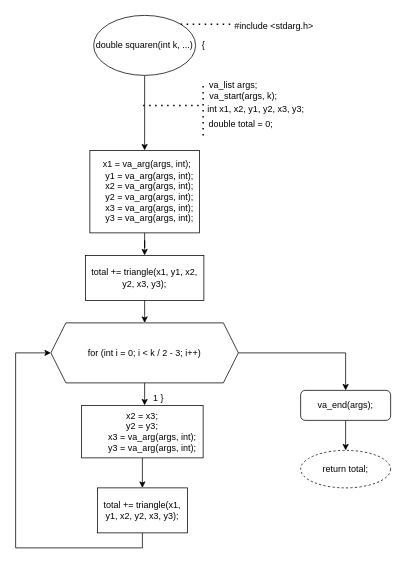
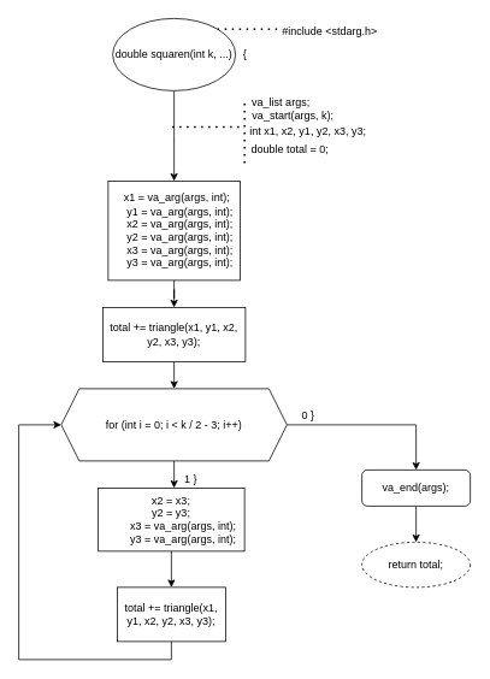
  <mxCell id="0" />
  <mxCell id="1" parent="0" />
  <mxCell id="2" style="edgeStyle=orthogonalEdgeStyle;rounded=0;orthogonalLoop=1;jettySize=auto;html=1;" edge="1" parent="1" source="3"><mxGeometry relative="1" as="geometry"><mxPoint x="192" y="200" as="targetPoint" /></mxGeometry></mxCell>
  <mxCell id="3" value="double squaren(int k, ...)" style="ellipse;whiteSpace=wrap;html=1;" vertex="1" parent="1"><mxGeometry x="124" y="20" width="136" height="80" as="geometry" /></mxCell>
  <mxCell id="4" value="{" style="text;html=1;align=center;verticalAlign=middle;resizable=0;points=[];autosize=1;" vertex="1" parent="1"><mxGeometry x="260" y="50" width="20" height="20" as="geometry" /></mxCell>
  <mxCell id="5" value="" style="endArrow=none;dashed=1;html=1;dashPattern=1 3;strokeWidth=2;" edge="1" parent="1"><mxGeometry width="50" height="50" relative="1" as="geometry"><mxPoint x="190" y="140" as="sourcePoint" /><mxPoint x="270" y="140" as="targetPoint" /></mxGeometry></mxCell>
  <mxCell id="6" value="" style="endArrow=none;dashed=1;html=1;dashPattern=1 3;strokeWidth=2;" edge="1" parent="1"><mxGeometry width="50" height="50" relative="1" as="geometry"><mxPoint x="270" y="180" as="sourcePoint" /><mxPoint x="270" y="110" as="targetPoint" /></mxGeometry></mxCell>
  <mxCell id="7" value="va_list args;&lt;br&gt;&amp;nbsp; &amp;nbsp; &amp;nbsp; &amp;nbsp; va_start(args, k);" style="text;html=1;align=center;verticalAlign=middle;resizable=0;points=[];autosize=1;" vertex="1" parent="1"><mxGeometry x="245" y="105" width="130" height="30" as="geometry" /></mxCell>
  <mxCell id="8" value="int x1, x2, y1, y2, x3, y3;" style="text;html=1;align=center;verticalAlign=middle;resizable=0;points=[];autosize=1;" vertex="1" parent="1"><mxGeometry x="270" y="135" width="140" height="20" as="geometry" /></mxCell>
  <mxCell id="9" value="double total = 0;" style="text;html=1;align=center;verticalAlign=middle;resizable=0;points=[];autosize=1;" vertex="1" parent="1"><mxGeometry x="270" y="155" width="100" height="20" as="geometry" /></mxCell>
  <mxCell id="10" style="edgeStyle=orthogonalEdgeStyle;rounded=0;orthogonalLoop=1;jettySize=auto;html=1;" edge="1" parent="1" source="11" target="14"><mxGeometry relative="1" as="geometry"><mxPoint x="192" y="330" as="targetPoint" /></mxGeometry></mxCell>
  <mxCell id="11" value="&lt;div&gt;&amp;nbsp; x1 = va_arg(args, int);&lt;/div&gt;&lt;div&gt;&amp;nbsp; &amp;nbsp; y1 = va_arg(args, int);&lt;/div&gt;&lt;div&gt;&amp;nbsp; &amp;nbsp; x2 = va_arg(args, int);&lt;/div&gt;&lt;div&gt;&amp;nbsp; &amp;nbsp; y2 = va_arg(args, int);&lt;/div&gt;&lt;div&gt;&amp;nbsp; &amp;nbsp; x3 = va_arg(args, int);&lt;/div&gt;&lt;div&gt;&amp;nbsp; &amp;nbsp; y3 = va_arg(args, int);&lt;/div&gt;" style="rounded=0;whiteSpace=wrap;html=1;" vertex="1" parent="1"><mxGeometry x="119" y="200" width="146" height="110" as="geometry" /></mxCell>
  <mxCell id="12" style="edgeStyle=orthogonalEdgeStyle;rounded=0;orthogonalLoop=1;jettySize=auto;html=1;exitX=0.5;exitY=1;exitDx=0;exitDy=0;" edge="1" parent="1" source="11" target="11"><mxGeometry relative="1" as="geometry" /></mxCell>
  <mxCell id="13" style="edgeStyle=orthogonalEdgeStyle;rounded=0;orthogonalLoop=1;jettySize=auto;html=1;" edge="1" parent="1" source="14"><mxGeometry relative="1" as="geometry"><mxPoint x="192" y="430" as="targetPoint" /></mxGeometry></mxCell>
  <mxCell id="14" value="total += triangle(x1, y1, x2, y2, x3, y3);" style="rounded=0;whiteSpace=wrap;html=1;" vertex="1" parent="1"><mxGeometry x="113" y="340" width="158" height="60" as="geometry" /></mxCell>
  <mxCell id="15" style="edgeStyle=orthogonalEdgeStyle;rounded=0;orthogonalLoop=1;jettySize=auto;html=1;" edge="1" parent="1" source="17"><mxGeometry relative="1" as="geometry"><mxPoint x="192" y="540" as="targetPoint" /></mxGeometry></mxCell>
  <mxCell id="16" style="edgeStyle=orthogonalEdgeStyle;rounded=0;orthogonalLoop=1;jettySize=auto;html=1;" edge="1" parent="1" source="17" target="27"><mxGeometry relative="1" as="geometry"><mxPoint x="420" y="530" as="targetPoint" /></mxGeometry></mxCell>
  <mxCell id="17" value="for (int i = 0; i &amp;lt; k / 2 - 3; i++)" style="shape=hexagon;perimeter=hexagonPerimeter2;whiteSpace=wrap;html=1;fixedSize=1;" vertex="1" parent="1"><mxGeometry x="67" y="430" width="250" height="80" as="geometry" /></mxCell>
  <mxCell id="18" value="" style="endArrow=none;dashed=1;html=1;dashPattern=1 3;strokeWidth=2;exitX=1;exitY=0;exitDx=0;exitDy=0;" edge="1" parent="1" source="3"><mxGeometry width="50" height="50" relative="1" as="geometry"><mxPoint x="230" y="160" as="sourcePoint" /><mxPoint x="310" y="32" as="targetPoint" /></mxGeometry></mxCell>
  <mxCell id="19" value="#include &amp;lt;stdarg.h&amp;gt;" style="text;whiteSpace=wrap;html=1;" vertex="1" parent="1"><mxGeometry x="310" y="20" width="120" height="30" as="geometry" /></mxCell>
  <mxCell id="20" value="1 }" style="text;html=1;align=center;verticalAlign=middle;resizable=0;points=[];autosize=1;" vertex="1" parent="1"><mxGeometry x="195" y="520" width="30" height="20" as="geometry" /></mxCell>
  <mxCell id="21" style="edgeStyle=orthogonalEdgeStyle;rounded=0;orthogonalLoop=1;jettySize=auto;html=1;" edge="1" parent="1" source="22" target="24"><mxGeometry relative="1" as="geometry"><mxPoint x="189" y="640" as="targetPoint" /></mxGeometry></mxCell>
  <mxCell id="22" value="&lt;div&gt;x2 = x3;&lt;/div&gt;&lt;div&gt;y2 = y3;&lt;/div&gt;&lt;div&gt;&amp;nbsp; &amp;nbsp; &amp;nbsp; &amp;nbsp; x3 = va_arg(args, int);&lt;/div&gt;&lt;div&gt;&amp;nbsp; &amp;nbsp; &amp;nbsp; &amp;nbsp; y3 = va_arg(args, int);&lt;/div&gt;" style="rounded=0;whiteSpace=wrap;html=1;" vertex="1" parent="1"><mxGeometry x="108" y="540" width="162" height="70" as="geometry" /></mxCell>
  <mxCell id="23" style="edgeStyle=orthogonalEdgeStyle;rounded=0;orthogonalLoop=1;jettySize=auto;html=1;entryX=0;entryY=0.5;entryDx=0;entryDy=0;" edge="1" parent="1" source="24" target="17"><mxGeometry relative="1" as="geometry"><mxPoint x="50" y="720" as="targetPoint" /><Array as="points"><mxPoint x="189" y="730" /><mxPoint x="20" y="730" /><mxPoint x="20" y="470" /></Array></mxGeometry></mxCell>
  <mxCell id="24" value="total += triangle(x1, y1, x2, y2, x3, y3);" style="rounded=0;whiteSpace=wrap;html=1;" vertex="1" parent="1"><mxGeometry x="129" y="650" width="120" height="60" as="geometry" /></mxCell>
+ <mxCell id="25" value="0 }" style="text;html=1;align=center;verticalAlign=middle;resizable=0;points=[];autosize=1;" vertex="1" parent="1"><mxGeometry x="325" y="450" width="30" height="20" as="geometry" /></mxCell>
  <mxCell id="26" style="edgeStyle=orthogonalEdgeStyle;rounded=0;orthogonalLoop=1;jettySize=auto;html=1;" edge="1" parent="1" source="27" target="28"><mxGeometry relative="1" as="geometry"><mxPoint x="460" y="590" as="targetPoint" /></mxGeometry></mxCell>
  <mxCell id="27" value="va_end(args);" style="whiteSpace=wrap;html=1;rounded=1;" vertex="1" parent="1"><mxGeometry x="400" y="520" width="120" height="40" as="geometry" /></mxCell>
  <mxCell id="28" value="return total;" style="ellipse;whiteSpace=wrap;html=1;dashed=1;" vertex="1" parent="1"><mxGeometry x="400" y="600" width="120" height="50" as="geometry" /></mxCell>
